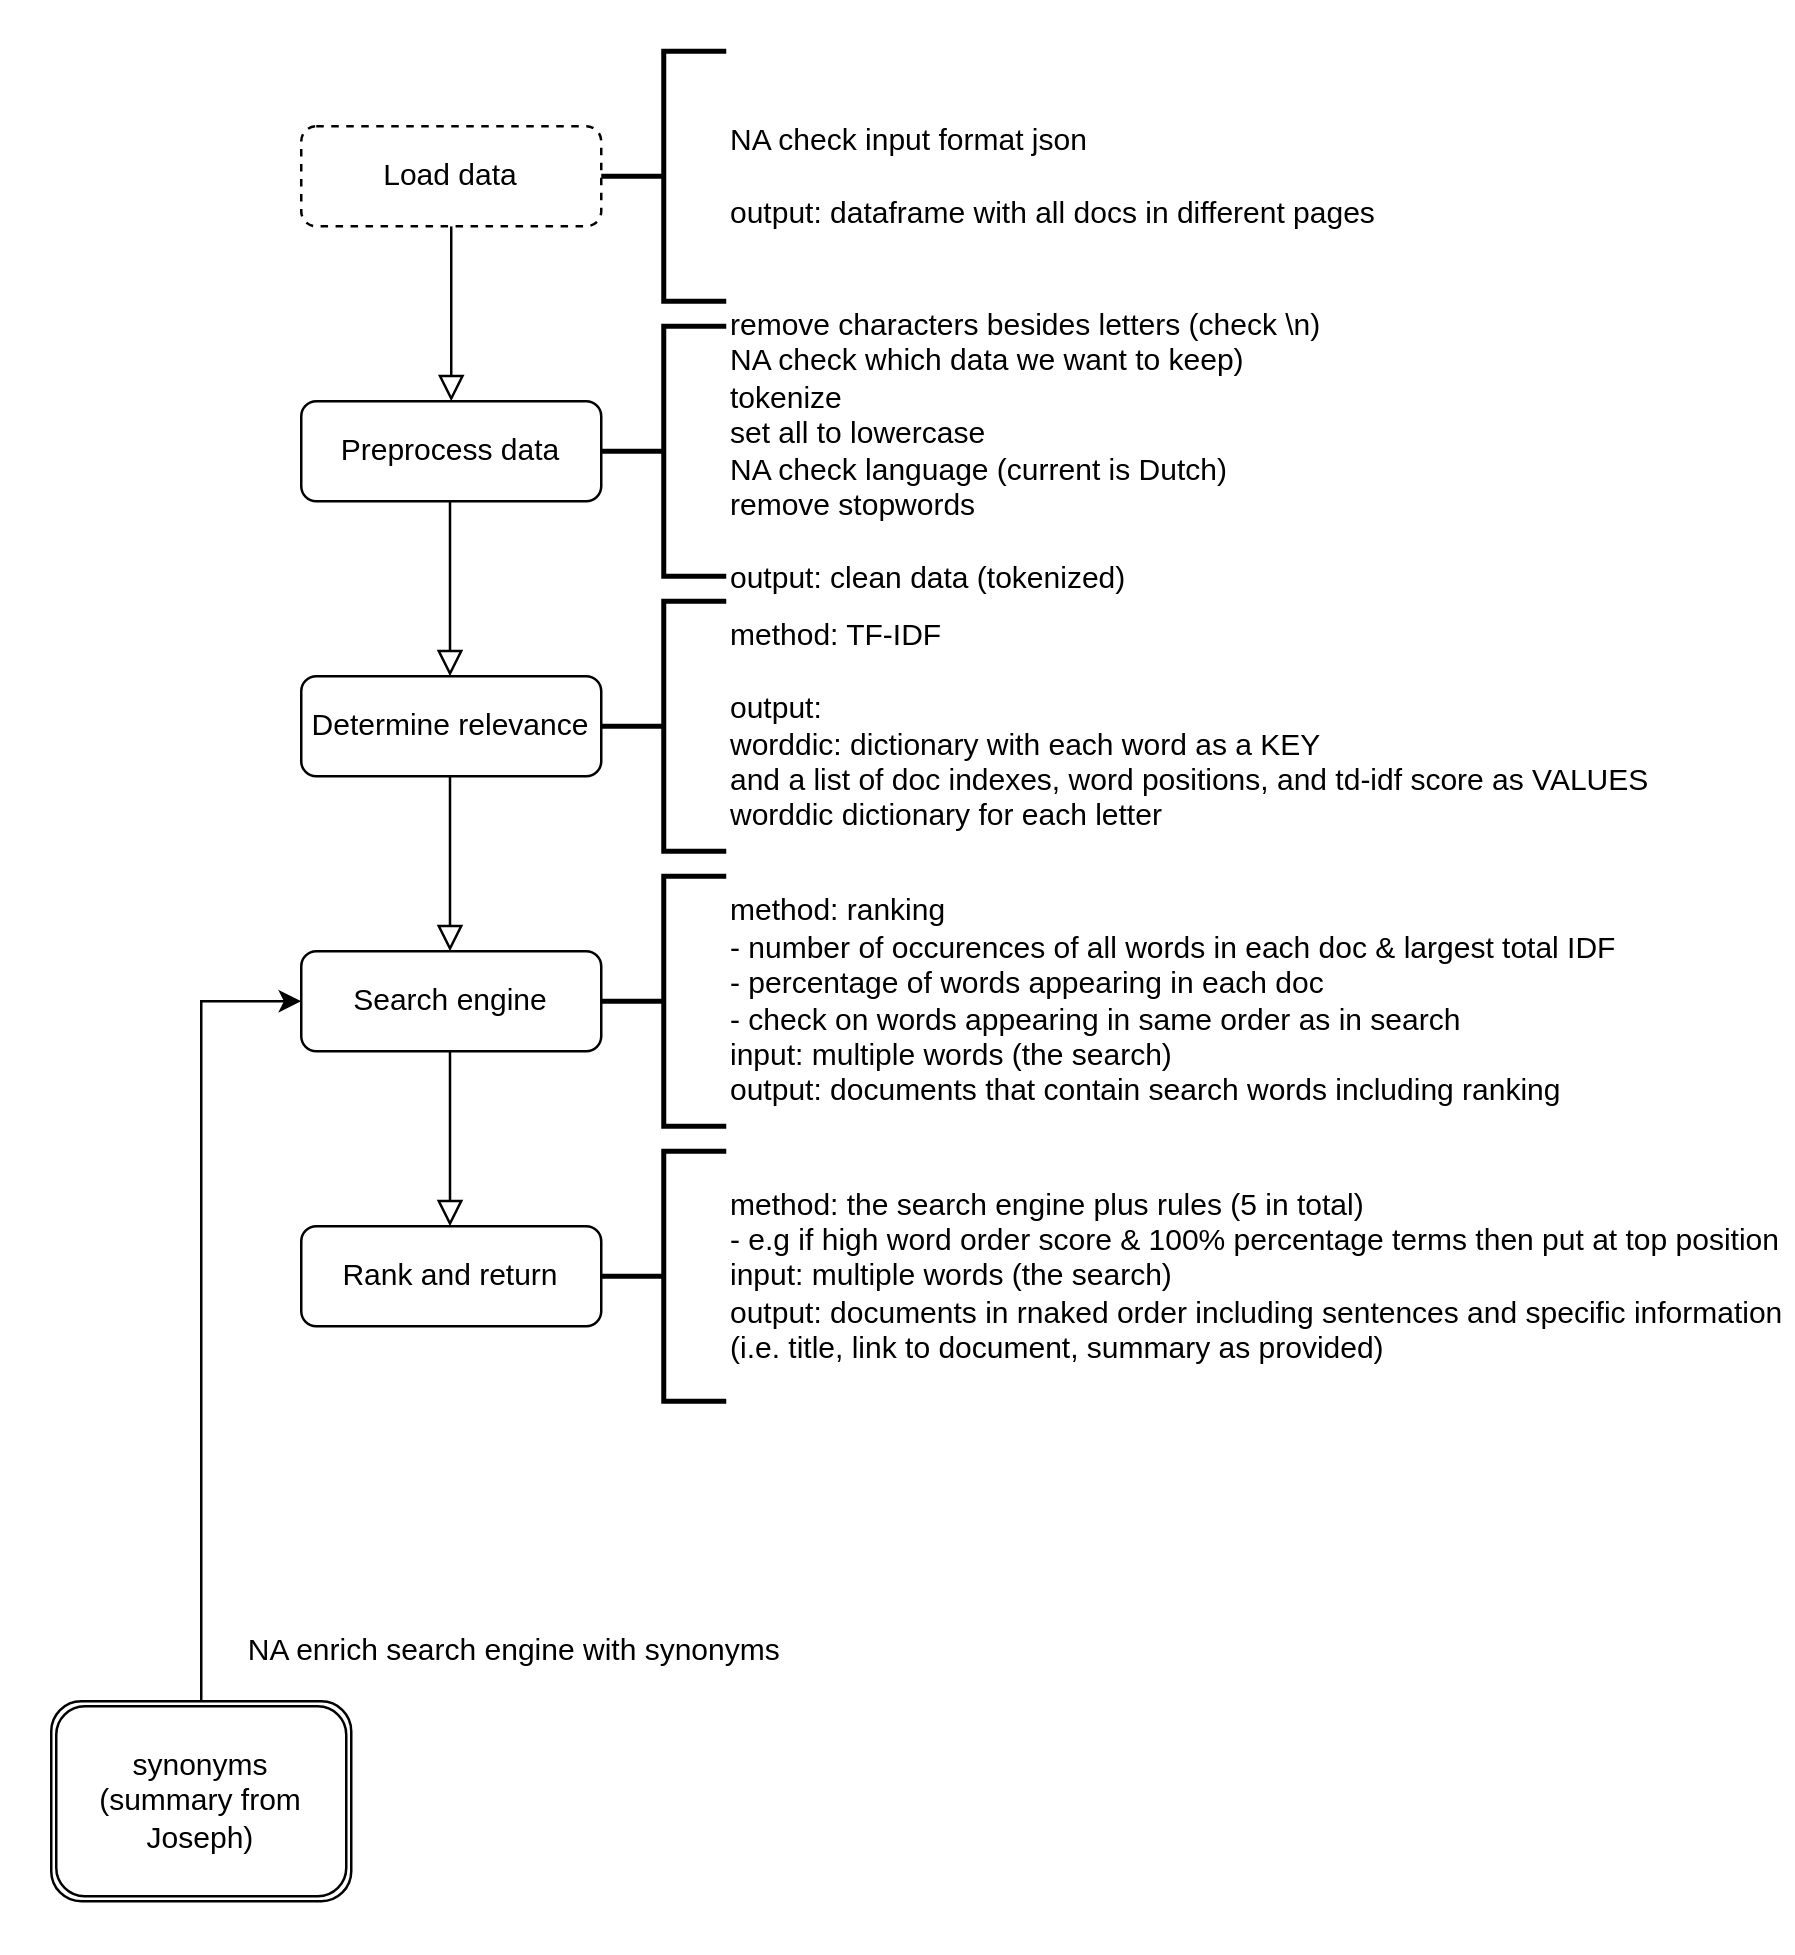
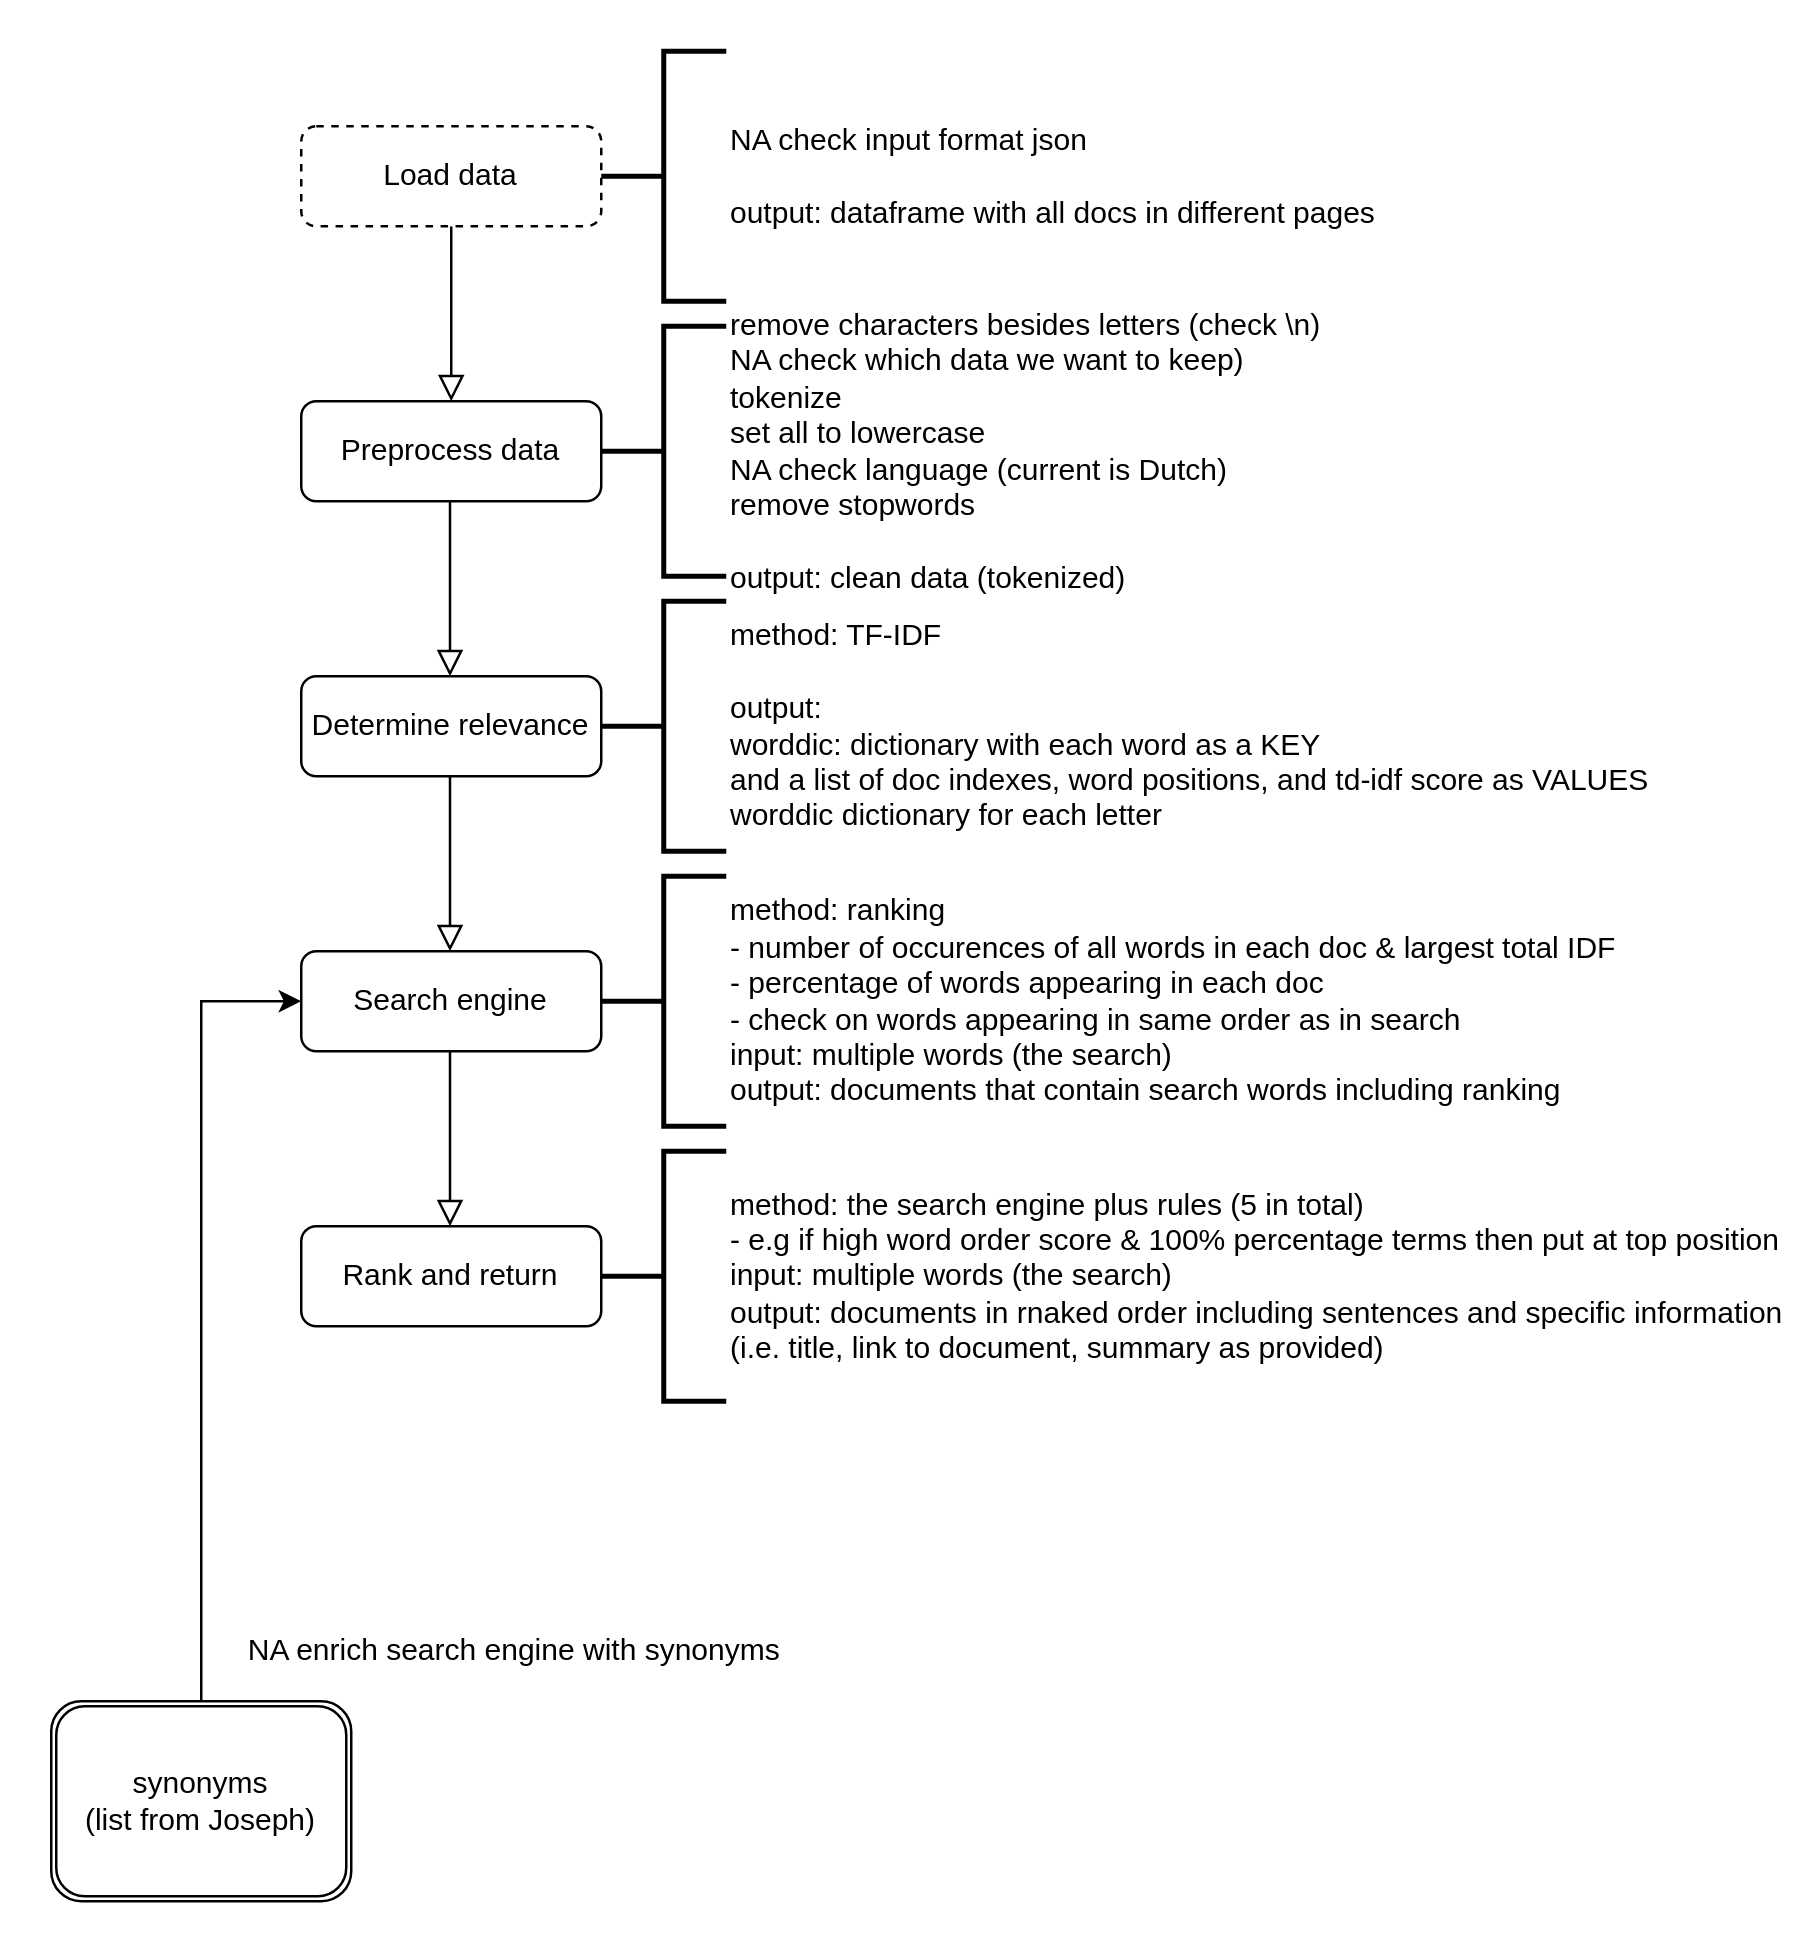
  <mxCell id="0" />
  <mxCell id="1" parent="0" />
  <mxCell id="2" value="" style="rounded=0;html=1;jettySize=auto;orthogonalLoop=1;fontSize=11;endArrow=block;endFill=0;endSize=8;strokeWidth=1;shadow=0;labelBackgroundColor=none;edgeStyle=orthogonalEdgeStyle;" parent="1" source="3" edge="1"><mxGeometry relative="1" as="geometry"><mxPoint x="180" y="160" as="targetPoint" /></mxGeometry></mxCell>
  <mxCell id="3" value="Load data" style="rounded=1;whiteSpace=wrap;html=1;fontSize=12;glass=0;strokeWidth=1;shadow=0;dashed=1;" parent="1" vertex="1"><mxGeometry x="120" y="50" width="120" height="40" as="geometry" /></mxCell>
  <mxCell id="4" value="Preprocess data" style="rounded=1;whiteSpace=wrap;html=1;fontSize=12;glass=0;strokeWidth=1;shadow=0;" parent="1" vertex="1"><mxGeometry x="120" y="160" width="120" height="40" as="geometry" /></mxCell>
  <mxCell id="5" value="NA check input format json&lt;br&gt;&lt;br&gt;output: dataframe with all docs in different pages" style="strokeWidth=2;html=1;shape=mxgraph.flowchart.annotation_2;align=left;labelPosition=right;pointerEvents=1;" vertex="1" parent="1"><mxGeometry x="240" y="20" width="50" height="100" as="geometry" /></mxCell>
  <mxCell id="6" value="remove characters besides letters (check \n)&lt;br&gt;NA check which data we want to keep)&lt;br&gt;tokenize&lt;br&gt;set all to lowercase&lt;br&gt;NA check language (current is Dutch)&lt;br&gt;remove stopwords&lt;br&gt;&lt;br&gt;output: clean data (tokenized)" style="strokeWidth=2;html=1;shape=mxgraph.flowchart.annotation_2;align=left;labelPosition=right;pointerEvents=1;" vertex="1" parent="1"><mxGeometry x="240" y="130" width="50" height="100" as="geometry" /></mxCell>
  <mxCell id="7" value="" style="rounded=0;html=1;jettySize=auto;orthogonalLoop=1;fontSize=11;endArrow=block;endFill=0;endSize=8;strokeWidth=1;shadow=0;labelBackgroundColor=none;edgeStyle=orthogonalEdgeStyle;" edge="1" parent="1"><mxGeometry relative="1" as="geometry"><mxPoint x="179.5" y="200" as="sourcePoint" /><mxPoint x="179.5" y="270" as="targetPoint" /></mxGeometry></mxCell>
  <mxCell id="8" value="Determine relevance" style="rounded=1;whiteSpace=wrap;html=1;fontSize=12;glass=0;strokeWidth=1;shadow=0;" vertex="1" parent="1"><mxGeometry x="120" y="270" width="120" height="40" as="geometry" /></mxCell>
  <mxCell id="9" value="method: TF-IDF&lt;br&gt;&lt;br&gt;output:&lt;br&gt;worddic:&amp;nbsp;dictionary with each word as a KEY &lt;br&gt;and a list of doc indexes, word positions, and td-idf score as VALUES&lt;br&gt;worddic dictionary for each letter" style="strokeWidth=2;html=1;shape=mxgraph.flowchart.annotation_2;align=left;labelPosition=right;pointerEvents=1;" vertex="1" parent="1"><mxGeometry x="240" y="240" width="50" height="100" as="geometry" /></mxCell>
  <mxCell id="10" value="" style="rounded=0;html=1;jettySize=auto;orthogonalLoop=1;fontSize=11;endArrow=block;endFill=0;endSize=8;strokeWidth=1;shadow=0;labelBackgroundColor=none;edgeStyle=orthogonalEdgeStyle;" edge="1" parent="1"><mxGeometry relative="1" as="geometry"><mxPoint x="179.5" y="310" as="sourcePoint" /><mxPoint x="179.5" y="380" as="targetPoint" /></mxGeometry></mxCell>
  <mxCell id="11" value="Search engine" style="rounded=1;whiteSpace=wrap;html=1;fontSize=12;glass=0;strokeWidth=1;shadow=0;" vertex="1" parent="1"><mxGeometry x="120" y="380" width="120" height="40" as="geometry" /></mxCell>
  <mxCell id="12" value="method: ranking&lt;br&gt;-&amp;nbsp;number of occurences of all words in each doc &amp;amp; largest total IDF&lt;br&gt;-&amp;nbsp;percentage of words appearing in each doc&lt;br&gt;- check on&amp;nbsp;&lt;span&gt;words appearing in same order as in search&lt;br&gt;&lt;/span&gt;input: multiple words (the search)&lt;br&gt;output: documents that contain search words including ranking" style="strokeWidth=2;html=1;shape=mxgraph.flowchart.annotation_2;align=left;labelPosition=right;pointerEvents=1;" vertex="1" parent="1"><mxGeometry x="240" y="350" width="50" height="100" as="geometry" /></mxCell>
  <mxCell id="13" value="" style="rounded=0;html=1;jettySize=auto;orthogonalLoop=1;fontSize=11;endArrow=block;endFill=0;endSize=8;strokeWidth=1;shadow=0;labelBackgroundColor=none;edgeStyle=orthogonalEdgeStyle;" edge="1" parent="1"><mxGeometry relative="1" as="geometry"><mxPoint x="179.5" y="420" as="sourcePoint" /><mxPoint x="179.5" y="490" as="targetPoint" /></mxGeometry></mxCell>
  <mxCell id="14" value="Rank and return" style="rounded=1;whiteSpace=wrap;html=1;fontSize=12;glass=0;strokeWidth=1;shadow=0;" vertex="1" parent="1"><mxGeometry x="120" y="490" width="120" height="40" as="geometry" /></mxCell>
  <mxCell id="15" value="method: the search engine plus rules (5 in total)&lt;br&gt;- e.g&amp;nbsp;if high word order score &amp;amp; 100% percentage terms then put at top position&lt;span&gt;&lt;br&gt;&lt;/span&gt;input: multiple words (the search)&lt;br&gt;output: documents in rnaked order including sentences and specific information&amp;nbsp;&lt;br&gt;(i.e. title, link to document, summary as provided)" style="strokeWidth=2;html=1;shape=mxgraph.flowchart.annotation_2;align=left;labelPosition=right;pointerEvents=1;" vertex="1" parent="1"><mxGeometry x="240" y="460" width="50" height="100" as="geometry" /></mxCell>
  <mxCell id="16" style="edgeStyle=orthogonalEdgeStyle;rounded=0;orthogonalLoop=1;jettySize=auto;html=1;exitX=0.5;exitY=0;exitDx=0;exitDy=0;" edge="1" parent="1" source="17"><mxGeometry relative="1" as="geometry"><mxPoint x="120" y="400" as="targetPoint" /><Array as="points"><mxPoint x="80" y="400" /></Array></mxGeometry></mxCell>
- <mxCell id="17" value="synonyms &lt;br&gt;(summary from Joseph)" style="shape=ext;double=1;rounded=1;whiteSpace=wrap;html=1;" vertex="1" parent="1"><mxGeometry x="20" y="680" width="120" height="80" as="geometry" /></mxCell>
+ <mxCell id="17" value="synonyms &lt;br&gt;(list from Joseph)" style="shape=ext;double=1;rounded=1;whiteSpace=wrap;html=1;" vertex="1" parent="1"><mxGeometry x="20" y="680" width="120" height="80" as="geometry" /></mxCell>
  <mxCell id="18" value="NA enrich search engine with synonyms" style="text;html=1;align=center;verticalAlign=middle;resizable=0;points=[];autosize=1;" vertex="1" parent="1"><mxGeometry x="90" y="650" width="230" height="20" as="geometry" /></mxCell>
